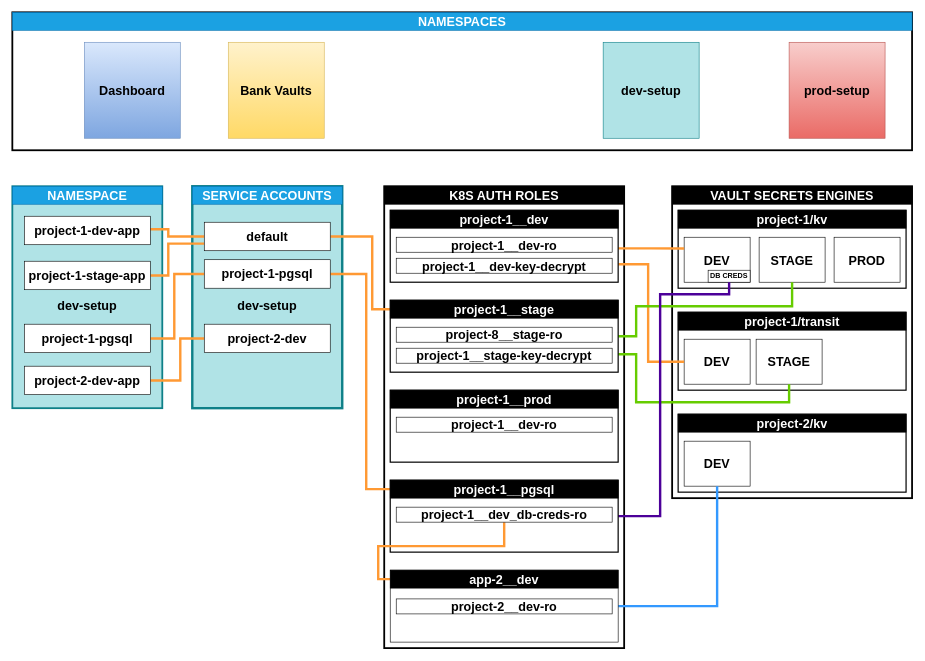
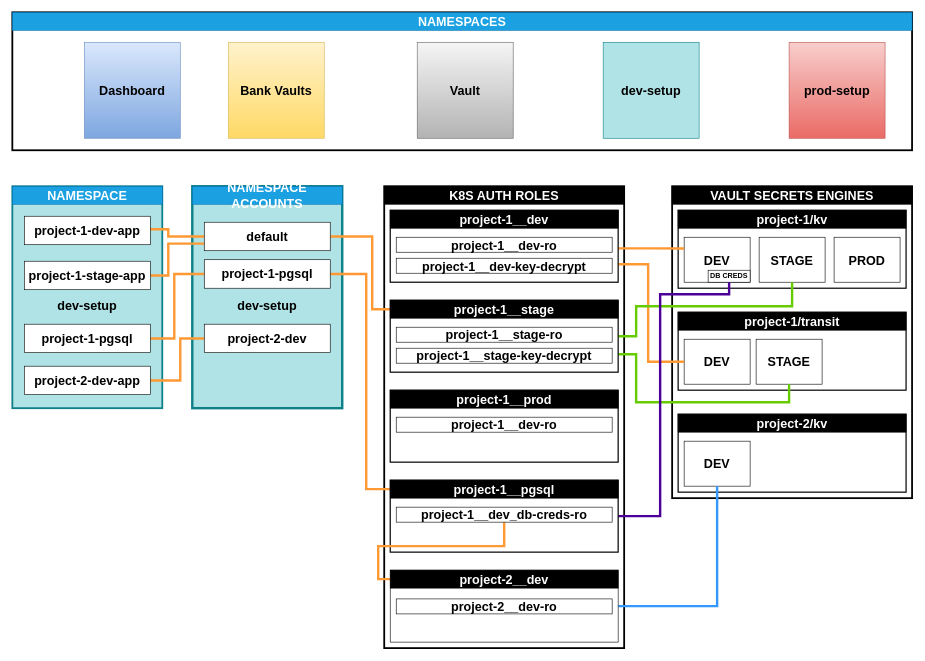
  <mxCell id="0" />
  <mxCell id="1" parent="0" />
  <mxCell id="2" value="&lt;b&gt;&lt;br&gt;dev-setup&lt;/b&gt;" style="rounded=0;whiteSpace=wrap;html=1;fontSize=21;strokeWidth=4;fillColor=#b0e3e6;strokeColor=#0e8088;" vertex="1" parent="1"><mxGeometry x="320" y="310" width="250" height="370" as="geometry" /></mxCell>
  <mxCell id="3" value="&lt;b&gt;&lt;br&gt;dev-setup&lt;/b&gt;" style="rounded=0;whiteSpace=wrap;html=1;fontSize=21;strokeWidth=3;fillColor=#b0e3e6;strokeColor=#0e8088;" vertex="1" parent="1"><mxGeometry x="20" y="310" width="250" height="370" as="geometry" /></mxCell>
  <mxCell id="4" value="" style="rounded=0;whiteSpace=wrap;html=1;strokeWidth=3;" vertex="1" parent="1"><mxGeometry x="20" y="20" width="1500" height="230" as="geometry" /></mxCell>
  <mxCell id="5" value="Bank Vaults" style="whiteSpace=wrap;html=1;aspect=fixed;fontStyle=1;fontSize=21;gradientColor=#ffd966;fillColor=#fff2cc;strokeColor=#d6b656;" vertex="1" parent="1"><mxGeometry x="380" y="70" width="160" height="160" as="geometry" /></mxCell>
+ <mxCell id="6" value="Vault" style="whiteSpace=wrap;html=1;aspect=fixed;fontStyle=1;fontSize=21;gradientColor=#b3b3b3;fillColor=#f5f5f5;strokeColor=#666666;" vertex="1" parent="1"><mxGeometry x="695" y="70" width="160" height="160" as="geometry" /></mxCell>
  <mxCell id="7" value="dev-setup" style="whiteSpace=wrap;html=1;aspect=fixed;fontStyle=1;fontSize=21;fillColor=#b0e3e6;strokeColor=#0e8088;" vertex="1" parent="1"><mxGeometry x="1005" y="70" width="160" height="160" as="geometry" /></mxCell>
  <mxCell id="8" value="prod-setup" style="whiteSpace=wrap;html=1;aspect=fixed;fontStyle=1;fontSize=21;gradientColor=#ea6b66;fillColor=#f8cecc;strokeColor=#b85450;" vertex="1" parent="1"><mxGeometry x="1315" y="70" width="160" height="160" as="geometry" /></mxCell>
  <mxCell id="9" value="Dashboard" style="whiteSpace=wrap;html=1;aspect=fixed;fontStyle=1;fontSize=21;gradientColor=#7ea6e0;fillColor=#dae8fc;strokeColor=#6c8ebf;" vertex="1" parent="1"><mxGeometry x="140" y="70" width="160" height="160" as="geometry" /></mxCell>
- <mxCell id="10" value="SERVICE ACCOUNTS" style="rounded=0;whiteSpace=wrap;html=1;fontStyle=1;fontSize=21;fillColor=#1ba1e2;fontColor=#ffffff;strokeColor=#006EAF;" vertex="1" parent="1"><mxGeometry x="320" y="310" width="250" height="30" as="geometry" /></mxCell>
+ <mxCell id="10" value="NAMESPACE ACCOUNTS" style="rounded=0;whiteSpace=wrap;html=1;fontStyle=1;fontSize=21;fillColor=#1ba1e2;fontColor=#ffffff;strokeColor=#006EAF;" vertex="1" parent="1"><mxGeometry x="320" y="310" width="250" height="30" as="geometry" /></mxCell>
  <mxCell id="11" value="NAMESPACES" style="rounded=0;whiteSpace=wrap;html=1;fontStyle=1;fontSize=21;fontColor=#ffffff;fillColor=#1ba1e2;strokeColor=#006EAF;" vertex="1" parent="1"><mxGeometry x="20" y="20" width="1500" height="30" as="geometry" /></mxCell>
  <mxCell id="12" value="" style="rounded=0;whiteSpace=wrap;html=1;strokeWidth=3;" vertex="1" parent="1"><mxGeometry x="1120" y="310" width="400" height="520" as="geometry" /></mxCell>
  <mxCell id="13" value="VAULT SECRETS ENGINES" style="rounded=0;whiteSpace=wrap;html=1;fillColor=#000000;fontColor=#FFFFFF;fontStyle=1;fontSize=21;" vertex="1" parent="1"><mxGeometry x="1120" y="310" width="400" height="30" as="geometry" /></mxCell>
  <mxCell id="14" value="" style="rounded=0;whiteSpace=wrap;html=1;strokeWidth=2;" vertex="1" parent="1"><mxGeometry x="1130" y="350" width="380" height="130" as="geometry" /></mxCell>
  <mxCell id="15" value="project-1/kv" style="rounded=0;whiteSpace=wrap;html=1;fontStyle=1;fontSize=21;fontColor=#FFFFFF;fillColor=#000000;" vertex="1" parent="1"><mxGeometry x="1130" y="350" width="380" height="30" as="geometry" /></mxCell>
  <mxCell id="16" value="DEV" style="rounded=0;whiteSpace=wrap;html=1;fontStyle=1;fontSize=21;" vertex="1" parent="1"><mxGeometry x="1140" y="395" width="110" height="75" as="geometry" /></mxCell>
  <mxCell id="17" value="STAGE" style="rounded=0;whiteSpace=wrap;html=1;fontStyle=1;fontSize=21;" vertex="1" parent="1"><mxGeometry x="1265" y="395" width="110" height="75" as="geometry" /></mxCell>
  <mxCell id="18" value="PROD" style="rounded=0;whiteSpace=wrap;html=1;fontStyle=1;fontSize=21;" vertex="1" parent="1"><mxGeometry x="1390" y="395" width="110" height="75" as="geometry" /></mxCell>
  <mxCell id="19" value="" style="rounded=0;whiteSpace=wrap;html=1;strokeWidth=2;" vertex="1" parent="1"><mxGeometry x="1130" y="690" width="380" height="130" as="geometry" /></mxCell>
  <mxCell id="20" value="project-2/kv" style="rounded=0;whiteSpace=wrap;html=1;fillColor=#000000;fontStyle=1;fontSize=21;fontColor=#FFFFFF;" vertex="1" parent="1"><mxGeometry x="1130" y="690" width="380" height="30" as="geometry" /></mxCell>
  <mxCell id="21" value="DEV" style="rounded=0;whiteSpace=wrap;html=1;fontStyle=1;fontSize=21;" vertex="1" parent="1"><mxGeometry x="1140" y="735" width="110" height="75" as="geometry" /></mxCell>
  <mxCell id="22" value="" style="rounded=0;whiteSpace=wrap;html=1;strokeWidth=2;" vertex="1" parent="1"><mxGeometry x="1130" y="520" width="380" height="130" as="geometry" /></mxCell>
  <mxCell id="23" value="project-1/transit" style="rounded=0;whiteSpace=wrap;html=1;fontStyle=1;fillColor=#000000;fontColor=#FFFFFF;fontSize=21;" vertex="1" parent="1"><mxGeometry x="1130" y="520" width="380" height="30" as="geometry" /></mxCell>
  <mxCell id="24" value="DEV" style="rounded=0;whiteSpace=wrap;html=1;fontStyle=1;fontSize=21;" vertex="1" parent="1"><mxGeometry x="1140" y="565" width="110" height="75" as="geometry" /></mxCell>
  <mxCell id="25" value="STAGE" style="rounded=0;whiteSpace=wrap;html=1;fontStyle=1;fontSize=21;" vertex="1" parent="1"><mxGeometry x="1260" y="565" width="110" height="75" as="geometry" /></mxCell>
  <mxCell id="26" value="DB CREDS" style="rounded=0;whiteSpace=wrap;html=1;fontStyle=1" vertex="1" parent="1"><mxGeometry x="1180" y="450" width="70" height="20" as="geometry" /></mxCell>
  <mxCell id="27" value="NAMESPACE" style="rounded=0;whiteSpace=wrap;html=1;fontSize=21;fontColor=#ffffff;fillColor=#1ba1e2;strokeColor=#006EAF;fontStyle=1" vertex="1" parent="1"><mxGeometry x="20" y="310" width="250" height="30" as="geometry" /></mxCell>
  <mxCell id="28" value="" style="rounded=0;whiteSpace=wrap;html=1;strokeWidth=3;" vertex="1" parent="1"><mxGeometry x="640" y="310" width="400" height="770" as="geometry" /></mxCell>
  <mxCell id="29" value="K8S AUTH ROLES" style="rounded=0;whiteSpace=wrap;html=1;fillColor=#000000;fontColor=#FFFFFF;fontStyle=1;fontSize=21;" vertex="1" parent="1"><mxGeometry x="640" y="310" width="400" height="30" as="geometry" /></mxCell>
  <mxCell id="30" style="edgeStyle=orthogonalEdgeStyle;rounded=0;orthogonalLoop=1;jettySize=auto;html=1;exitX=0.999;exitY=0.53;exitDx=0;exitDy=0;entryX=0;entryY=0.25;entryDx=0;entryDy=0;fontSize=21;fontColor=#FFFFFF;endArrow=none;endFill=0;strokeColor=#FF9933;strokeWidth=4;exitPerimeter=0;" edge="1" parent="1" source="32" target="16"><mxGeometry relative="1" as="geometry" /></mxCell>
  <mxCell id="31" style="edgeStyle=orthogonalEdgeStyle;rounded=0;orthogonalLoop=1;jettySize=auto;html=1;exitX=1;exitY=0.75;exitDx=0;exitDy=0;entryX=0;entryY=0.5;entryDx=0;entryDy=0;fontSize=21;fontColor=#FFFFFF;endArrow=none;endFill=0;strokeColor=#FF9933;strokeWidth=4;" edge="1" parent="1" source="32" target="24"><mxGeometry relative="1" as="geometry"><Array as="points"><mxPoint x="1080" y="440" /><mxPoint x="1080" y="603" /><mxPoint x="1140" y="603" /></Array></mxGeometry></mxCell>
  <mxCell id="32" value="" style="rounded=0;whiteSpace=wrap;html=1;strokeWidth=2;" vertex="1" parent="1"><mxGeometry x="650" y="350" width="380" height="120" as="geometry" /></mxCell>
  <mxCell id="33" value="project-1__dev" style="rounded=0;whiteSpace=wrap;html=1;fontStyle=1;fontSize=21;fontColor=#FFFFFF;fillColor=#000000;" vertex="1" parent="1"><mxGeometry x="650" y="350" width="380" height="30" as="geometry" /></mxCell>
  <mxCell id="34" value="&lt;span class=&quot;pl-s&quot;&gt;&lt;span class=&quot;pl-pds&quot;&gt;&lt;/span&gt;project-1__dev-ro&lt;/span&gt;" style="rounded=0;whiteSpace=wrap;html=1;fontStyle=1;fontSize=21;" vertex="1" parent="1"><mxGeometry x="660" y="395" width="360" height="25" as="geometry" /></mxCell>
  <mxCell id="35" value="" style="rounded=0;whiteSpace=wrap;html=1;strokeWidth=2;" vertex="1" parent="1"><mxGeometry x="650" y="650" width="380" height="120" as="geometry" /></mxCell>
  <mxCell id="36" value="project-1__prod" style="rounded=0;whiteSpace=wrap;html=1;fillColor=#000000;fontStyle=1;fontSize=21;fontColor=#FFFFFF;" vertex="1" parent="1"><mxGeometry x="650" y="650" width="380" height="30" as="geometry" /></mxCell>
  <mxCell id="37" style="edgeStyle=orthogonalEdgeStyle;rounded=0;orthogonalLoop=1;jettySize=auto;html=1;exitX=0;exitY=0.5;exitDx=0;exitDy=0;entryX=1;entryY=0.5;entryDx=0;entryDy=0;fontSize=21;fontColor=#FFFFFF;endArrow=none;endFill=0;strokeWidth=4;strokeColor=#FF9933;" edge="1" parent="1" source="41" target="65"><mxGeometry relative="1" as="geometry"><Array as="points"><mxPoint x="620" y="515" /><mxPoint x="620" y="394" /></Array></mxGeometry></mxCell>
  <mxCell id="38" style="edgeStyle=orthogonalEdgeStyle;rounded=0;orthogonalLoop=1;jettySize=auto;html=1;exitX=1;exitY=0.5;exitDx=0;exitDy=0;entryX=0.5;entryY=1;entryDx=0;entryDy=0;fontSize=21;fontColor=#FFFFFF;endArrow=none;endFill=0;strokeWidth=4;strokeColor=#66CC00;" edge="1" parent="1" source="40" target="17"><mxGeometry relative="1" as="geometry"><Array as="points"><mxPoint x="1060" y="560" /><mxPoint x="1060" y="510" /><mxPoint x="1320" y="510" /></Array></mxGeometry></mxCell>
  <mxCell id="39" style="edgeStyle=orthogonalEdgeStyle;rounded=0;orthogonalLoop=1;jettySize=auto;html=1;exitX=1;exitY=0.75;exitDx=0;exitDy=0;entryX=0.5;entryY=1;entryDx=0;entryDy=0;fontSize=21;fontColor=#FFFFFF;endArrow=none;endFill=0;strokeWidth=4;strokeColor=#66CC00;" edge="1" parent="1" source="40" target="25"><mxGeometry relative="1" as="geometry"><Array as="points"><mxPoint x="1060" y="590" /><mxPoint x="1060" y="670" /><mxPoint x="1315" y="670" /></Array></mxGeometry></mxCell>
  <mxCell id="40" value="" style="rounded=0;whiteSpace=wrap;html=1;strokeWidth=2;" vertex="1" parent="1"><mxGeometry x="650" y="500" width="380" height="120" as="geometry" /></mxCell>
  <mxCell id="41" value="project-1__stage" style="rounded=0;whiteSpace=wrap;html=1;fontStyle=1;fillColor=#000000;fontColor=#FFFFFF;fontSize=21;" vertex="1" parent="1"><mxGeometry x="650" y="500" width="380" height="30" as="geometry" /></mxCell>
  <mxCell id="42" style="edgeStyle=orthogonalEdgeStyle;rounded=0;orthogonalLoop=1;jettySize=auto;html=1;exitX=0;exitY=0.5;exitDx=0;exitDy=0;entryX=1;entryY=0.5;entryDx=0;entryDy=0;fontSize=21;fontColor=#FFFFFF;endArrow=none;endFill=0;strokeWidth=4;strokeColor=#FF9933;" edge="1" parent="1" source="45" target="64"><mxGeometry relative="1" as="geometry"><Array as="points"><mxPoint x="610" y="815" /><mxPoint x="610" y="456" /></Array></mxGeometry></mxCell>
  <mxCell id="43" style="edgeStyle=orthogonalEdgeStyle;rounded=0;orthogonalLoop=1;jettySize=auto;html=1;exitX=1;exitY=0.5;exitDx=0;exitDy=0;entryX=0.5;entryY=1;entryDx=0;entryDy=0;fontSize=21;fontColor=#FFFFFF;endArrow=none;endFill=0;strokeWidth=4;strokeColor=#4C0099;" edge="1" parent="1" source="44" target="26"><mxGeometry relative="1" as="geometry"><Array as="points"><mxPoint x="1100" y="860" /><mxPoint x="1100" y="490" /><mxPoint x="1215" y="490" /></Array></mxGeometry></mxCell>
  <mxCell id="44" value="" style="rounded=0;whiteSpace=wrap;html=1;strokeWidth=2;" vertex="1" parent="1"><mxGeometry x="650" y="800" width="380" height="120" as="geometry" /></mxCell>
  <mxCell id="45" value="project-1__pgsql" style="rounded=0;whiteSpace=wrap;html=1;fillColor=#000000;fontStyle=1;fontSize=21;fontColor=#FFFFFF;" vertex="1" parent="1"><mxGeometry x="650" y="800" width="380" height="30" as="geometry" /></mxCell>
  <mxCell id="46" style="edgeStyle=orthogonalEdgeStyle;rounded=0;orthogonalLoop=1;jettySize=auto;html=1;exitX=0;exitY=0.5;exitDx=0;exitDy=0;fontSize=21;fontColor=#FFFFFF;endArrow=none;endFill=0;strokeWidth=4;strokeColor=#FF9933;" edge="1" parent="1" source="49" target="54"><mxGeometry relative="1" as="geometry" /></mxCell>
  <mxCell id="47" style="edgeStyle=orthogonalEdgeStyle;rounded=0;orthogonalLoop=1;jettySize=auto;html=1;exitX=1;exitY=0.5;exitDx=0;exitDy=0;entryX=0.5;entryY=1;entryDx=0;entryDy=0;fontSize=21;fontColor=#FFFFFF;endArrow=none;endFill=0;strokeWidth=4;strokeColor=#3399FF;" edge="1" parent="1" source="48" target="21"><mxGeometry relative="1" as="geometry" /></mxCell>
  <mxCell id="48" value="" style="rounded=0;whiteSpace=wrap;html=1;" vertex="1" parent="1"><mxGeometry x="650" y="950" width="380" height="120" as="geometry" /></mxCell>
- <mxCell id="49" value="app-2__dev" style="rounded=0;whiteSpace=wrap;html=1;fillColor=#000000;fontStyle=1;fontSize=21;fontColor=#FFFFFF;" vertex="1" parent="1"><mxGeometry x="650" y="950" width="380" height="30" as="geometry" /></mxCell>
+ <mxCell id="49" value="project-2__dev" style="rounded=0;whiteSpace=wrap;html=1;fillColor=#000000;fontStyle=1;fontSize=21;fontColor=#FFFFFF;" vertex="1" parent="1"><mxGeometry x="650" y="950" width="380" height="30" as="geometry" /></mxCell>
  <mxCell id="50" value="&lt;span class=&quot;pl-s&quot;&gt;project-1__dev-key-decrypt&lt;span class=&quot;pl-pds&quot;&gt;&lt;/span&gt;&lt;/span&gt;" style="rounded=0;whiteSpace=wrap;html=1;fontStyle=1;fontSize=21;" vertex="1" parent="1"><mxGeometry x="660" y="430" width="360" height="25" as="geometry" /></mxCell>
- <mxCell id="51" value="&lt;span class=&quot;pl-s&quot;&gt;&lt;span class=&quot;pl-pds&quot;&gt;&lt;/span&gt;project-8__stage-ro&lt;/span&gt;" style="rounded=0;whiteSpace=wrap;html=1;fontStyle=1;fontSize=21;" vertex="1" parent="1"><mxGeometry x="660" y="545" width="360" height="25" as="geometry" /></mxCell>
+ <mxCell id="51" value="&lt;span class=&quot;pl-s&quot;&gt;&lt;span class=&quot;pl-pds&quot;&gt;&lt;/span&gt;project-1__stage-ro&lt;/span&gt;" style="rounded=0;whiteSpace=wrap;html=1;fontStyle=1;fontSize=21;" vertex="1" parent="1"><mxGeometry x="660" y="545" width="360" height="25" as="geometry" /></mxCell>
  <mxCell id="52" value="&lt;span class=&quot;pl-s&quot;&gt;project-1__stage-key-decrypt&lt;span class=&quot;pl-pds&quot;&gt;&lt;/span&gt;&lt;/span&gt;" style="rounded=0;whiteSpace=wrap;html=1;fontStyle=1;fontSize=21;" vertex="1" parent="1"><mxGeometry x="660" y="580" width="360" height="25" as="geometry" /></mxCell>
  <mxCell id="53" value="&lt;span class=&quot;pl-s&quot;&gt;&lt;span class=&quot;pl-pds&quot;&gt;&lt;/span&gt;project-1__dev-ro&lt;/span&gt;" style="rounded=0;whiteSpace=wrap;html=1;fontStyle=1;fontSize=21;" vertex="1" parent="1"><mxGeometry x="660" y="695" width="360" height="25" as="geometry" /></mxCell>
  <mxCell id="54" value="&lt;span class=&quot;pl-s&quot;&gt;project-1__dev_db-creds-ro&lt;span class=&quot;pl-pds&quot;&gt;&lt;/span&gt;&lt;/span&gt;" style="rounded=0;whiteSpace=wrap;html=1;fontStyle=1;fontSize=21;" vertex="1" parent="1"><mxGeometry x="660" y="845" width="360" height="25" as="geometry" /></mxCell>
  <mxCell id="55" value="&lt;span class=&quot;pl-s&quot;&gt;&lt;span class=&quot;pl-pds&quot;&gt;&lt;/span&gt;project-2__dev-ro&lt;/span&gt;" style="rounded=0;whiteSpace=wrap;html=1;fontStyle=1;fontSize=21;" vertex="1" parent="1"><mxGeometry x="660" y="998" width="360" height="25" as="geometry" /></mxCell>
  <mxCell id="56" style="edgeStyle=orthogonalEdgeStyle;rounded=0;orthogonalLoop=1;jettySize=auto;html=1;exitX=0.998;exitY=0.455;exitDx=0;exitDy=0;entryX=0;entryY=0.5;entryDx=0;entryDy=0;fontSize=21;fontColor=#FFFFFF;strokeWidth=4;exitPerimeter=0;endArrow=none;endFill=0;strokeColor=#FF9933;" edge="1" parent="1" source="57" target="65"><mxGeometry relative="1" as="geometry"><Array as="points"><mxPoint x="280" y="382" /><mxPoint x="280" y="394" /></Array></mxGeometry></mxCell>
  <mxCell id="57" value="project-1-dev-app" style="rounded=0;whiteSpace=wrap;html=1;fontSize=21;strokeWidth=1;fontStyle=1" vertex="1" parent="1"><mxGeometry x="40" y="360" width="210" height="47.5" as="geometry" /></mxCell>
  <mxCell id="58" style="edgeStyle=orthogonalEdgeStyle;rounded=0;orthogonalLoop=1;jettySize=auto;html=1;exitX=1;exitY=0.5;exitDx=0;exitDy=0;entryX=0;entryY=0.75;entryDx=0;entryDy=0;fontSize=21;fontColor=#FFFFFF;strokeWidth=4;endArrow=none;endFill=0;strokeColor=#FF9933;" edge="1" parent="1" source="59" target="65"><mxGeometry relative="1" as="geometry"><Array as="points"><mxPoint x="280" y="459" /><mxPoint x="280" y="406" /></Array></mxGeometry></mxCell>
  <mxCell id="59" value="project-1-stage-app" style="rounded=0;whiteSpace=wrap;html=1;fontSize=21;strokeWidth=1;fontStyle=1" vertex="1" parent="1"><mxGeometry x="40" y="435" width="210" height="47.5" as="geometry" /></mxCell>
  <mxCell id="60" style="edgeStyle=orthogonalEdgeStyle;rounded=0;orthogonalLoop=1;jettySize=auto;html=1;exitX=1;exitY=0.5;exitDx=0;exitDy=0;entryX=0;entryY=0.5;entryDx=0;entryDy=0;fontSize=21;fontColor=#FFFFFF;strokeWidth=4;endArrow=none;endFill=0;strokeColor=#FF9933;" edge="1" parent="1" source="61" target="64"><mxGeometry relative="1" as="geometry"><Array as="points"><mxPoint x="290" y="564" /><mxPoint x="290" y="456" /></Array></mxGeometry></mxCell>
  <mxCell id="61" value="project-1-pgsql" style="rounded=0;whiteSpace=wrap;html=1;fontSize=21;strokeWidth=1;fontStyle=1" vertex="1" parent="1"><mxGeometry x="40" y="540" width="210" height="47.5" as="geometry" /></mxCell>
  <mxCell id="62" style="edgeStyle=orthogonalEdgeStyle;rounded=0;orthogonalLoop=1;jettySize=auto;html=1;exitX=1;exitY=0.5;exitDx=0;exitDy=0;entryX=0;entryY=0.5;entryDx=0;entryDy=0;fontSize=21;fontColor=#FFFFFF;strokeWidth=4;endArrow=none;endFill=0;strokeColor=#FF9933;" edge="1" parent="1" source="63" target="66"><mxGeometry relative="1" as="geometry"><Array as="points"><mxPoint x="300" y="634" /><mxPoint x="300" y="564" /></Array></mxGeometry></mxCell>
  <mxCell id="63" value="project-2-dev-app" style="rounded=0;whiteSpace=wrap;html=1;fontSize=21;strokeWidth=1;fontStyle=1" vertex="1" parent="1"><mxGeometry x="40" y="610" width="210" height="47.5" as="geometry" /></mxCell>
  <mxCell id="64" value="project-1-pgsql" style="rounded=0;whiteSpace=wrap;html=1;fontSize=21;strokeWidth=1;fontStyle=1" vertex="1" parent="1"><mxGeometry x="340" y="432.5" width="210" height="47.5" as="geometry" /></mxCell>
  <mxCell id="65" value="default" style="rounded=0;whiteSpace=wrap;html=1;fontSize=21;strokeWidth=1;fontStyle=1" vertex="1" parent="1"><mxGeometry x="340" y="370" width="210" height="47.5" as="geometry" /></mxCell>
  <mxCell id="66" value="project-2-dev" style="rounded=0;whiteSpace=wrap;html=1;fontSize=21;strokeWidth=1;fontStyle=1" vertex="1" parent="1"><mxGeometry x="340" y="540" width="210" height="47.5" as="geometry" /></mxCell>
